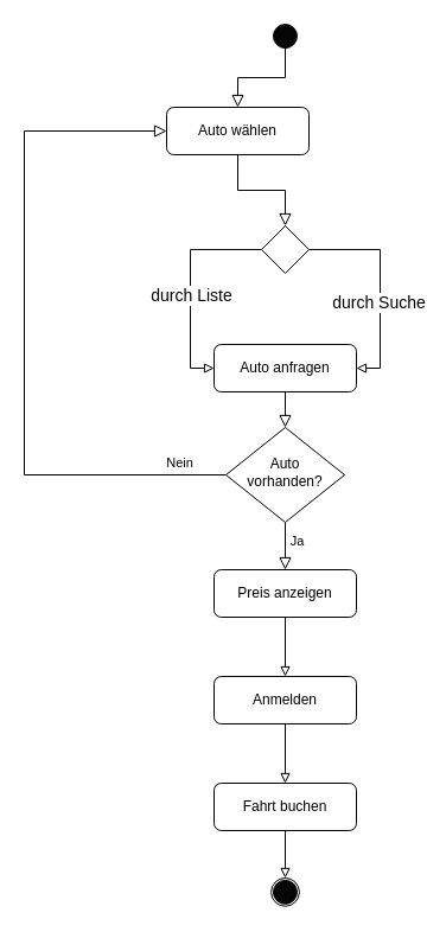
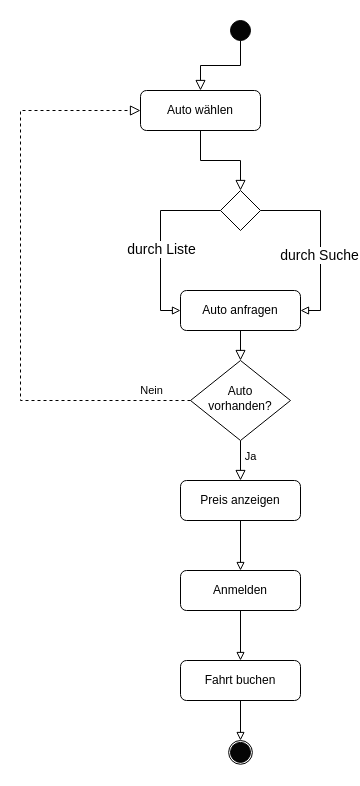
  <mxCell id="0" />
  <mxCell id="1" parent="0" />
  <mxCell id="2" value="" style="rounded=0;html=1;jettySize=auto;orthogonalLoop=1;fontSize=11;endArrow=block;endFill=0;endSize=8;strokeWidth=1;shadow=0;labelBackgroundColor=none;edgeStyle=orthogonalEdgeStyle;entryX=0.5;entryY=0;entryDx=0;entryDy=0;" parent="1" source="3" target="19" edge="1"><mxGeometry relative="1" as="geometry"><mxPoint x="240" y="190" as="targetPoint" /></mxGeometry></mxCell>
  <mxCell id="3" value="Auto wählen" style="rounded=1;whiteSpace=wrap;html=1;fontSize=12;glass=0;strokeWidth=1;shadow=0;" parent="1" vertex="1"><mxGeometry x="140" y="90" width="120" height="40" as="geometry" /></mxCell>
  <mxCell id="4" value="" style="rounded=0;html=1;jettySize=auto;orthogonalLoop=1;fontSize=11;endArrow=block;endFill=0;endSize=8;strokeWidth=1;shadow=0;labelBackgroundColor=none;edgeStyle=orthogonalEdgeStyle;exitX=0.5;exitY=1;exitDx=0;exitDy=0;" parent="1" source="5" target="8" edge="1"><mxGeometry y="20" relative="1" as="geometry"><mxPoint as="offset" /><mxPoint x="240" y="320" as="sourcePoint" /></mxGeometry></mxCell>
  <mxCell id="5" value="Auto anfragen" style="rounded=1;whiteSpace=wrap;html=1;fontSize=12;glass=0;strokeWidth=1;shadow=0;" parent="1" vertex="1"><mxGeometry x="180" y="290" width="120" height="40" as="geometry" /></mxCell>
- <mxCell id="6" value="Nein" style="rounded=0;html=1;jettySize=auto;orthogonalLoop=1;fontSize=11;endArrow=block;endFill=0;endSize=8;strokeWidth=1;shadow=0;labelBackgroundColor=none;edgeStyle=orthogonalEdgeStyle;entryX=0;entryY=0.5;entryDx=0;entryDy=0;exitX=0;exitY=0.5;exitDx=0;exitDy=0;" parent="1" source="8" target="3" edge="1"><mxGeometry x="-0.867" y="-10" relative="1" as="geometry"><mxPoint as="offset" /><mxPoint x="240" y="440" as="targetPoint" /><Array as="points"><mxPoint x="20" y="400" /><mxPoint x="20" y="110" /></Array></mxGeometry></mxCell>
+ <mxCell id="6" value="Nein" style="rounded=0;html=1;jettySize=auto;orthogonalLoop=1;fontSize=11;endArrow=block;endFill=0;endSize=8;strokeWidth=1;shadow=0;labelBackgroundColor=none;edgeStyle=orthogonalEdgeStyle;entryX=0;entryY=0.5;entryDx=0;entryDy=0;exitX=0;exitY=0.5;exitDx=0;exitDy=0;dashed=1;" parent="1" source="8" target="3" edge="1"><mxGeometry x="-0.867" y="-10" relative="1" as="geometry"><mxPoint as="offset" /><mxPoint x="240" y="440" as="targetPoint" /><Array as="points"><mxPoint x="20" y="400" /><mxPoint x="20" y="110" /></Array></mxGeometry></mxCell>
  <mxCell id="7" value="Ja" style="edgeStyle=orthogonalEdgeStyle;rounded=0;html=1;jettySize=auto;orthogonalLoop=1;fontSize=11;endArrow=block;endFill=0;endSize=8;strokeWidth=1;shadow=0;labelBackgroundColor=none;" parent="1" source="8" target="9" edge="1"><mxGeometry x="-0.2" y="10" relative="1" as="geometry"><mxPoint as="offset" /></mxGeometry></mxCell>
  <mxCell id="8" value="Auto vorhanden?" style="rhombus;whiteSpace=wrap;html=1;shadow=0;fontFamily=Helvetica;fontSize=12;align=center;strokeWidth=1;spacing=6;spacingTop=-4;" parent="1" vertex="1"><mxGeometry x="190" y="360" width="100" height="80" as="geometry" /></mxCell>
  <mxCell id="9" value="Preis anzeigen" style="rounded=1;whiteSpace=wrap;html=1;fontSize=12;glass=0;strokeWidth=1;shadow=0;" parent="1" vertex="1"><mxGeometry x="180" y="480" width="120" height="40" as="geometry" /></mxCell>
  <mxCell id="10" value="" style="rounded=0;html=1;jettySize=auto;orthogonalLoop=1;fontSize=11;endArrow=block;endFill=0;endSize=8;strokeWidth=1;shadow=0;labelBackgroundColor=none;edgeStyle=orthogonalEdgeStyle;entryX=0.5;entryY=0;entryDx=0;entryDy=0;exitX=0.5;exitY=1;exitDx=0;exitDy=0;" edge="1" parent="1" source="11" target="3"><mxGeometry relative="1" as="geometry"><mxPoint x="240" y="30" as="sourcePoint" /><mxPoint x="250" y="190" as="targetPoint" /></mxGeometry></mxCell>
  <mxCell id="11" value="" style="ellipse;whiteSpace=wrap;html=1;aspect=fixed;fillColor=#050505;" vertex="1" parent="1"><mxGeometry x="230" y="20" width="20" height="20" as="geometry" /></mxCell>
  <mxCell id="12" value="" style="endArrow=none;html=1;rounded=0;fontSize=14;startArrow=block;startFill=0;entryX=0.5;entryY=1;entryDx=0;entryDy=0;endFill=0;exitX=0.5;exitY=0;exitDx=0;exitDy=0;" edge="1" parent="1" source="14" target="9"><mxGeometry width="50" height="50" relative="1" as="geometry"><mxPoint x="240" y="560" as="sourcePoint" /><mxPoint x="350" y="380" as="targetPoint" /></mxGeometry></mxCell>
  <mxCell id="13" style="edgeStyle=orthogonalEdgeStyle;rounded=0;orthogonalLoop=1;jettySize=auto;html=1;entryX=0.5;entryY=0;entryDx=0;entryDy=0;fontSize=14;startArrow=none;startFill=0;endArrow=block;endFill=0;" edge="1" parent="1" source="14" target="21"><mxGeometry relative="1" as="geometry" /></mxCell>
  <mxCell id="14" value="Anmelden" style="rounded=1;whiteSpace=wrap;html=1;fontSize=12;glass=0;strokeWidth=1;shadow=0;" vertex="1" parent="1"><mxGeometry x="180" y="570" width="120" height="40" as="geometry" /></mxCell>
  <mxCell id="15" style="edgeStyle=orthogonalEdgeStyle;rounded=0;orthogonalLoop=1;jettySize=auto;html=1;entryX=0;entryY=0.5;entryDx=0;entryDy=0;fontSize=14;startArrow=none;startFill=0;endArrow=block;endFill=0;exitX=0;exitY=0.5;exitDx=0;exitDy=0;" edge="1" parent="1" source="19" target="5"><mxGeometry relative="1" as="geometry"><mxPoint x="120" y="230" as="sourcePoint" /><Array as="points"><mxPoint x="160" y="210" /><mxPoint x="160" y="310" /></Array></mxGeometry></mxCell>
  <mxCell id="16" value="durch Liste" style="edgeLabel;html=1;align=center;verticalAlign=middle;resizable=0;points=[];fontSize=14;" vertex="1" connectable="0" parent="15"><mxGeometry x="0.093" relative="1" as="geometry"><mxPoint as="offset" /></mxGeometry></mxCell>
  <mxCell id="17" style="edgeStyle=orthogonalEdgeStyle;rounded=0;orthogonalLoop=1;jettySize=auto;html=1;entryX=1;entryY=0.5;entryDx=0;entryDy=0;fontSize=14;startArrow=none;startFill=0;endArrow=block;endFill=0;exitX=1;exitY=0.5;exitDx=0;exitDy=0;" edge="1" parent="1" source="19" target="5"><mxGeometry relative="1" as="geometry"><mxPoint x="360" y="230" as="sourcePoint" /></mxGeometry></mxCell>
  <mxCell id="18" value="durch Suche" style="edgeLabel;html=1;align=center;verticalAlign=middle;resizable=0;points=[];fontSize=14;" vertex="1" connectable="0" parent="17"><mxGeometry x="0.152" y="-2" relative="1" as="geometry"><mxPoint as="offset" /></mxGeometry></mxCell>
  <mxCell id="19" value="" style="rhombus;whiteSpace=wrap;html=1;shadow=0;fontFamily=Helvetica;fontSize=12;align=center;strokeWidth=1;spacing=6;spacingTop=-4;" vertex="1" parent="1"><mxGeometry x="220" y="190" width="40" height="40" as="geometry" /></mxCell>
  <mxCell id="20" style="edgeStyle=orthogonalEdgeStyle;rounded=0;orthogonalLoop=1;jettySize=auto;html=1;fontSize=14;startArrow=none;startFill=0;endArrow=block;endFill=0;entryX=0.5;entryY=0;entryDx=0;entryDy=0;" edge="1" parent="1" source="21" target="22"><mxGeometry relative="1" as="geometry"><mxPoint x="240" y="750" as="targetPoint" /></mxGeometry></mxCell>
  <mxCell id="21" value="Fahrt buchen" style="rounded=1;whiteSpace=wrap;html=1;fontSize=12;glass=0;strokeWidth=1;shadow=0;" vertex="1" parent="1"><mxGeometry x="180" y="660" width="120" height="40" as="geometry" /></mxCell>
  <mxCell id="22" value="" style="ellipse;whiteSpace=wrap;html=1;aspect=fixed;fontSize=14;fillColor=#FFFFFF;" vertex="1" parent="1"><mxGeometry x="228.12" y="740" width="23.75" height="23.75" as="geometry" /></mxCell>
  <mxCell id="23" value="" style="ellipse;whiteSpace=wrap;html=1;aspect=fixed;fillColor=#050505;" vertex="1" parent="1"><mxGeometry x="229.99" y="741.88" width="20" height="20" as="geometry" /></mxCell>
